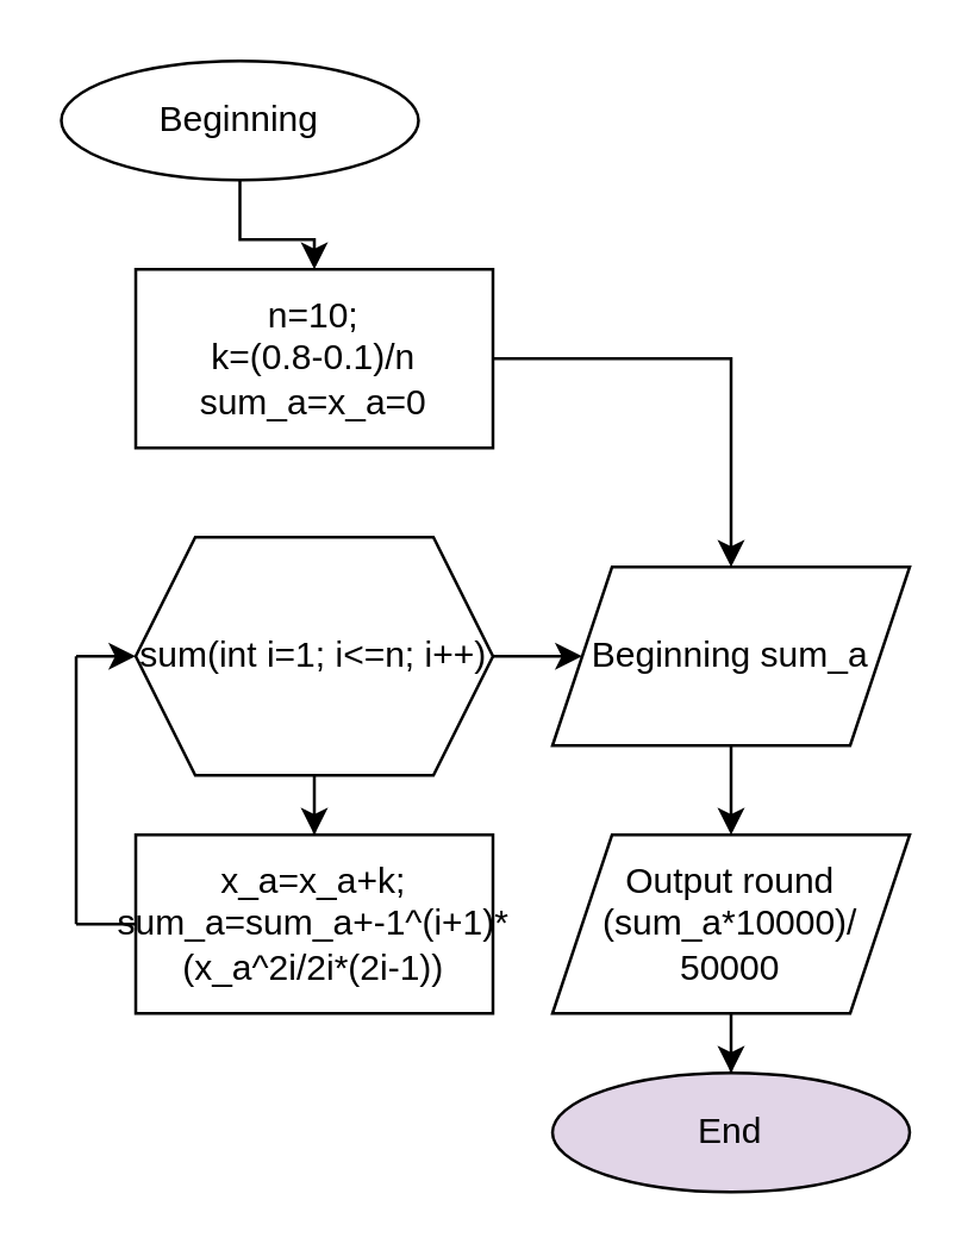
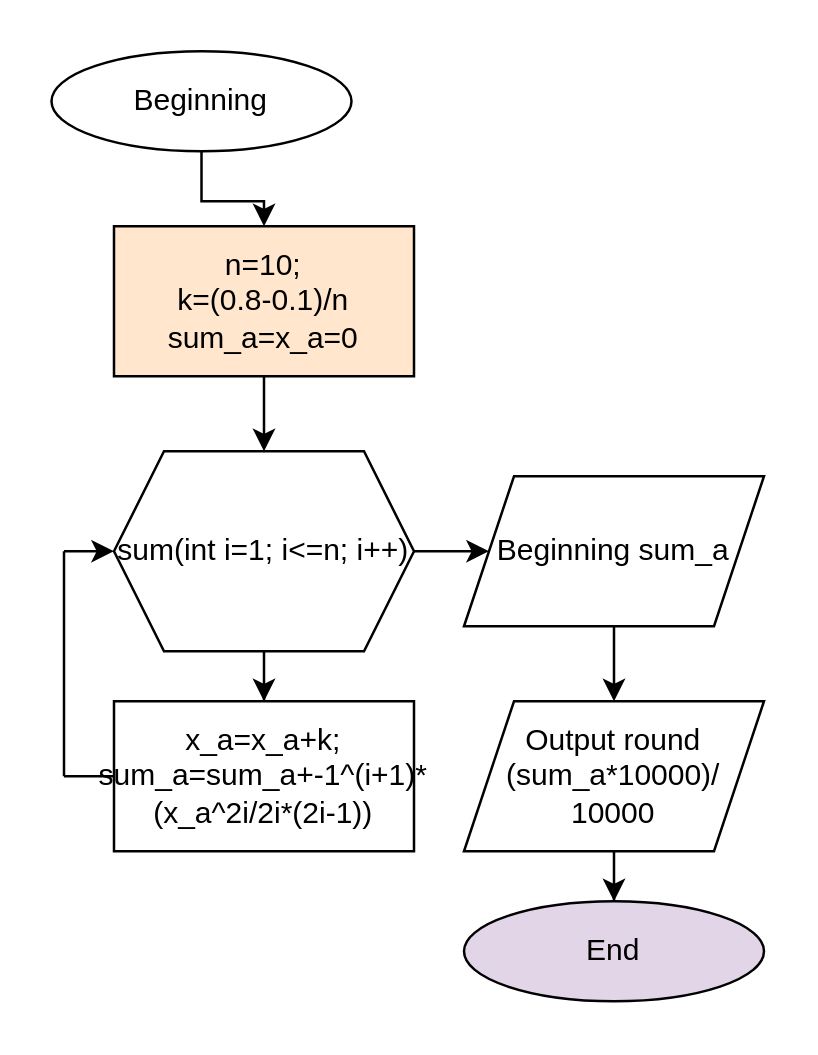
  <mxCell id="0" />
  <mxCell id="1" parent="0" />
  <mxCell id="2" value="" style="edgeStyle=orthogonalEdgeStyle;rounded=0;orthogonalLoop=1;jettySize=auto;html=1;" edge="1" parent="1" source="3" target="5"><mxGeometry relative="1" as="geometry" /></mxCell>
  <mxCell id="3" value="Beginning" style="ellipse;whiteSpace=wrap;html=1;" vertex="1" parent="1"><mxGeometry x="20" y="20" width="120" height="40" as="geometry" /></mxCell>
- <mxCell id="4" value="" style="edgeStyle=orthogonalEdgeStyle;rounded=0;orthogonalLoop=1;jettySize=auto;html=1;" edge="1" parent="1" source="5" target="14"><mxGeometry relative="1" as="geometry" /></mxCell>
- <mxCell id="5" value="n=10;&lt;br&gt;k=(0.8-0.1)/n&lt;br&gt;sum_a=x_a=0" style="rounded=0;whiteSpace=wrap;html=1;" vertex="1" parent="1"><mxGeometry x="45" y="90" width="120" height="60" as="geometry" /></mxCell>
+ <mxCell id="4" value="" style="edgeStyle=orthogonalEdgeStyle;rounded=0;orthogonalLoop=1;jettySize=auto;html=1;" edge="1" parent="1" source="5" target="8"><mxGeometry relative="1" as="geometry" /></mxCell>
+ <mxCell id="5" value="n=10;&lt;br&gt;k=(0.8-0.1)/n&lt;br&gt;sum_a=x_a=0" style="rounded=0;whiteSpace=wrap;html=1;fillColor=#ffe6cc;" vertex="1" parent="1"><mxGeometry x="45" y="90" width="120" height="60" as="geometry" /></mxCell>
  <mxCell id="6" value="" style="edgeStyle=orthogonalEdgeStyle;rounded=0;orthogonalLoop=1;jettySize=auto;html=1;" edge="1" parent="1" source="8" target="9"><mxGeometry relative="1" as="geometry" /></mxCell>
  <mxCell id="7" value="" style="edgeStyle=orthogonalEdgeStyle;rounded=0;orthogonalLoop=1;jettySize=auto;html=1;" edge="1" parent="1" source="8" target="14"><mxGeometry relative="1" as="geometry" /></mxCell>
  <mxCell id="8" value="sum(int i=1; i&amp;lt;=n; i++)" style="shape=hexagon;perimeter=hexagonPerimeter2;whiteSpace=wrap;html=1;fixedSize=1;" vertex="1" parent="1"><mxGeometry x="45" y="180" width="120" height="80" as="geometry" /></mxCell>
  <mxCell id="9" value="x_a=x_a+k;&lt;br&gt;sum_a=sum_a+-1^(i+1)*&lt;br&gt;(x_a^2i/2i*(2i-1))" style="rounded=0;whiteSpace=wrap;html=1;" vertex="1" parent="1"><mxGeometry x="45" y="280" width="120" height="60" as="geometry" /></mxCell>
  <mxCell id="10" value="" style="endArrow=none;html=1;rounded=0;exitX=0;exitY=0.5;exitDx=0;exitDy=0;" edge="1" parent="1" source="9"><mxGeometry width="50" height="50" relative="1" as="geometry"><mxPoint x="105" y="230" as="sourcePoint" /><mxPoint x="25" y="310" as="targetPoint" /></mxGeometry></mxCell>
  <mxCell id="11" value="" style="endArrow=none;html=1;rounded=0;" edge="1" parent="1"><mxGeometry width="50" height="50" relative="1" as="geometry"><mxPoint x="25" y="310" as="sourcePoint" /><mxPoint x="25" y="220" as="targetPoint" /></mxGeometry></mxCell>
  <mxCell id="12" value="" style="endArrow=classic;html=1;rounded=0;entryX=0;entryY=0.5;entryDx=0;entryDy=0;" edge="1" parent="1" target="8"><mxGeometry width="50" height="50" relative="1" as="geometry"><mxPoint x="25" y="220" as="sourcePoint" /><mxPoint x="155" y="180" as="targetPoint" /></mxGeometry></mxCell>
  <mxCell id="13" value="" style="edgeStyle=orthogonalEdgeStyle;rounded=0;orthogonalLoop=1;jettySize=auto;html=1;" edge="1" parent="1" source="14" target="16"><mxGeometry relative="1" as="geometry" /></mxCell>
  <mxCell id="14" value="Beginning sum_a" style="shape=parallelogram;perimeter=parallelogramPerimeter;whiteSpace=wrap;html=1;fixedSize=1;" vertex="1" parent="1"><mxGeometry x="185" y="190" width="120" height="60" as="geometry" /></mxCell>
  <mxCell id="15" value="" style="edgeStyle=orthogonalEdgeStyle;rounded=0;orthogonalLoop=1;jettySize=auto;html=1;" edge="1" parent="1" source="16" target="17"><mxGeometry relative="1" as="geometry" /></mxCell>
- <mxCell id="16" value="Output round&lt;br&gt;(sum_a*10000)/&lt;br&gt;50000" style="shape=parallelogram;perimeter=parallelogramPerimeter;whiteSpace=wrap;html=1;fixedSize=1;" vertex="1" parent="1"><mxGeometry x="185" y="280" width="120" height="60" as="geometry" /></mxCell>
+ <mxCell id="16" value="Output round&lt;br&gt;(sum_a*10000)/&lt;br&gt;10000" style="shape=parallelogram;perimeter=parallelogramPerimeter;whiteSpace=wrap;html=1;fixedSize=1;" vertex="1" parent="1"><mxGeometry x="185" y="280" width="120" height="60" as="geometry" /></mxCell>
  <mxCell id="17" value="End" style="ellipse;whiteSpace=wrap;html=1;fillColor=#e1d5e7;" vertex="1" parent="1"><mxGeometry x="185" y="360" width="120" height="40" as="geometry" /></mxCell>
